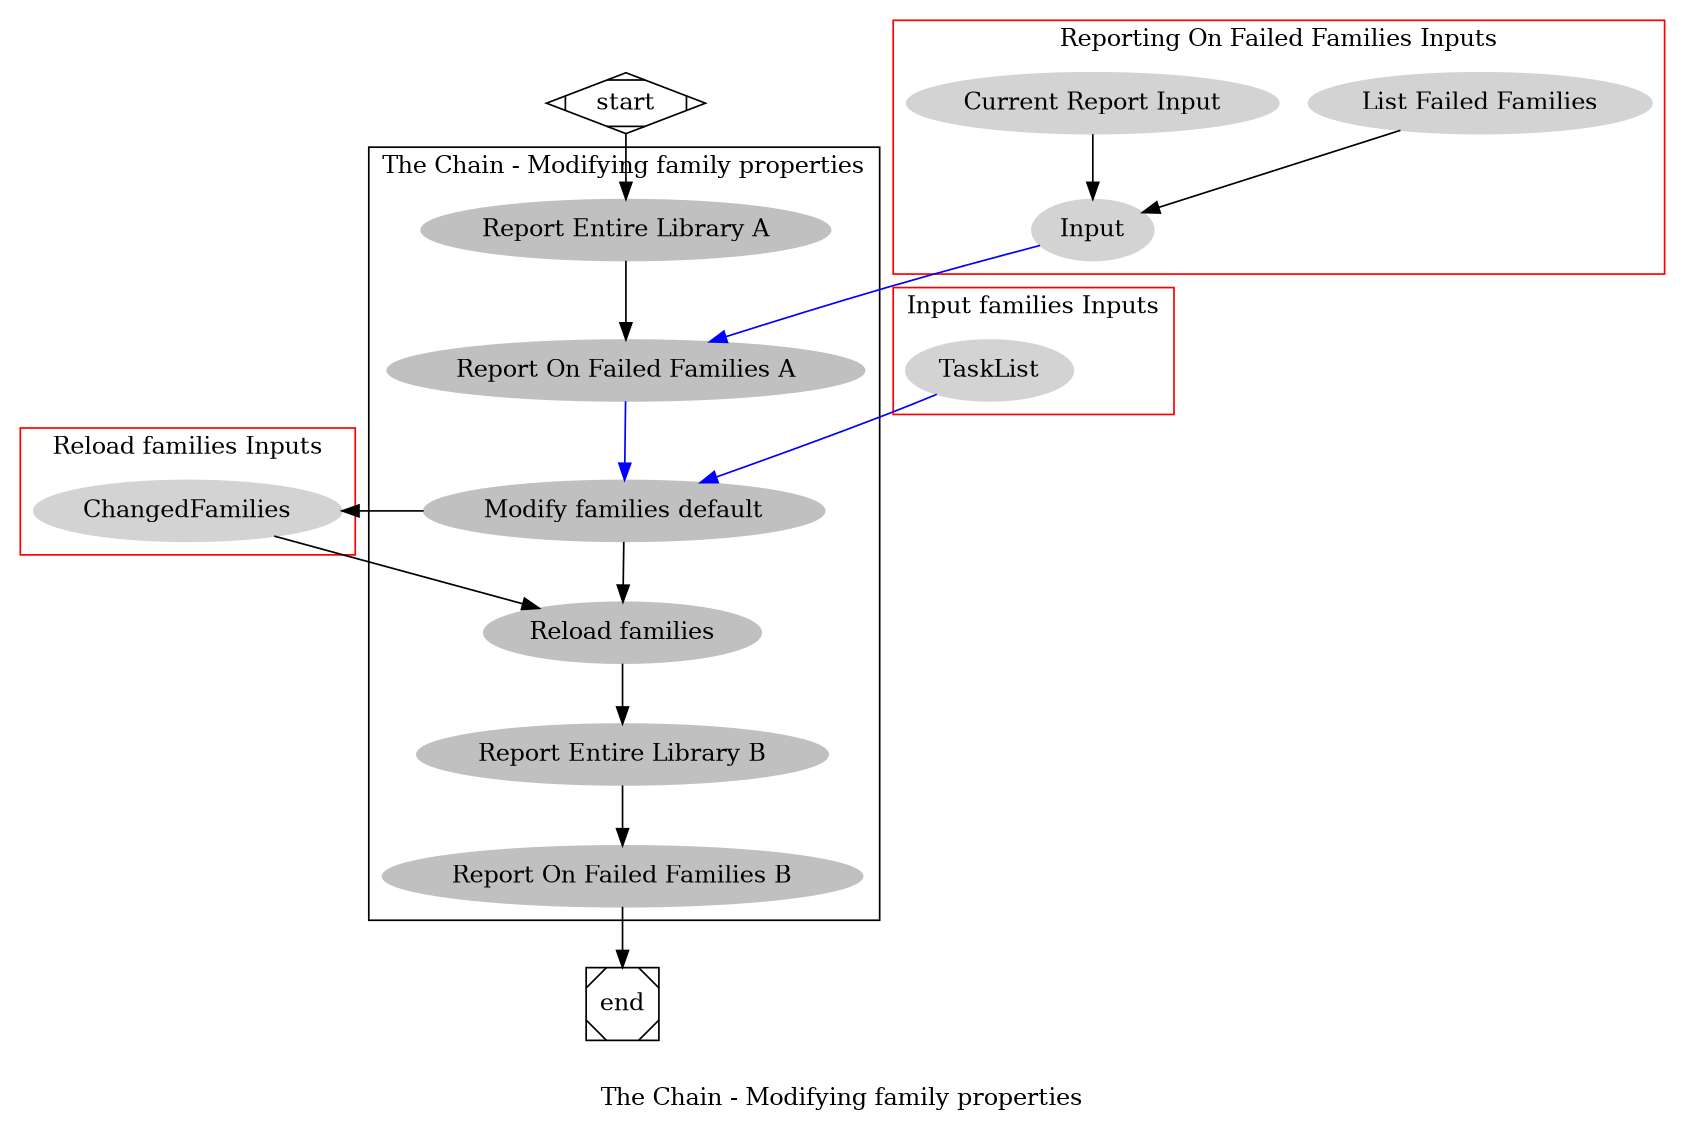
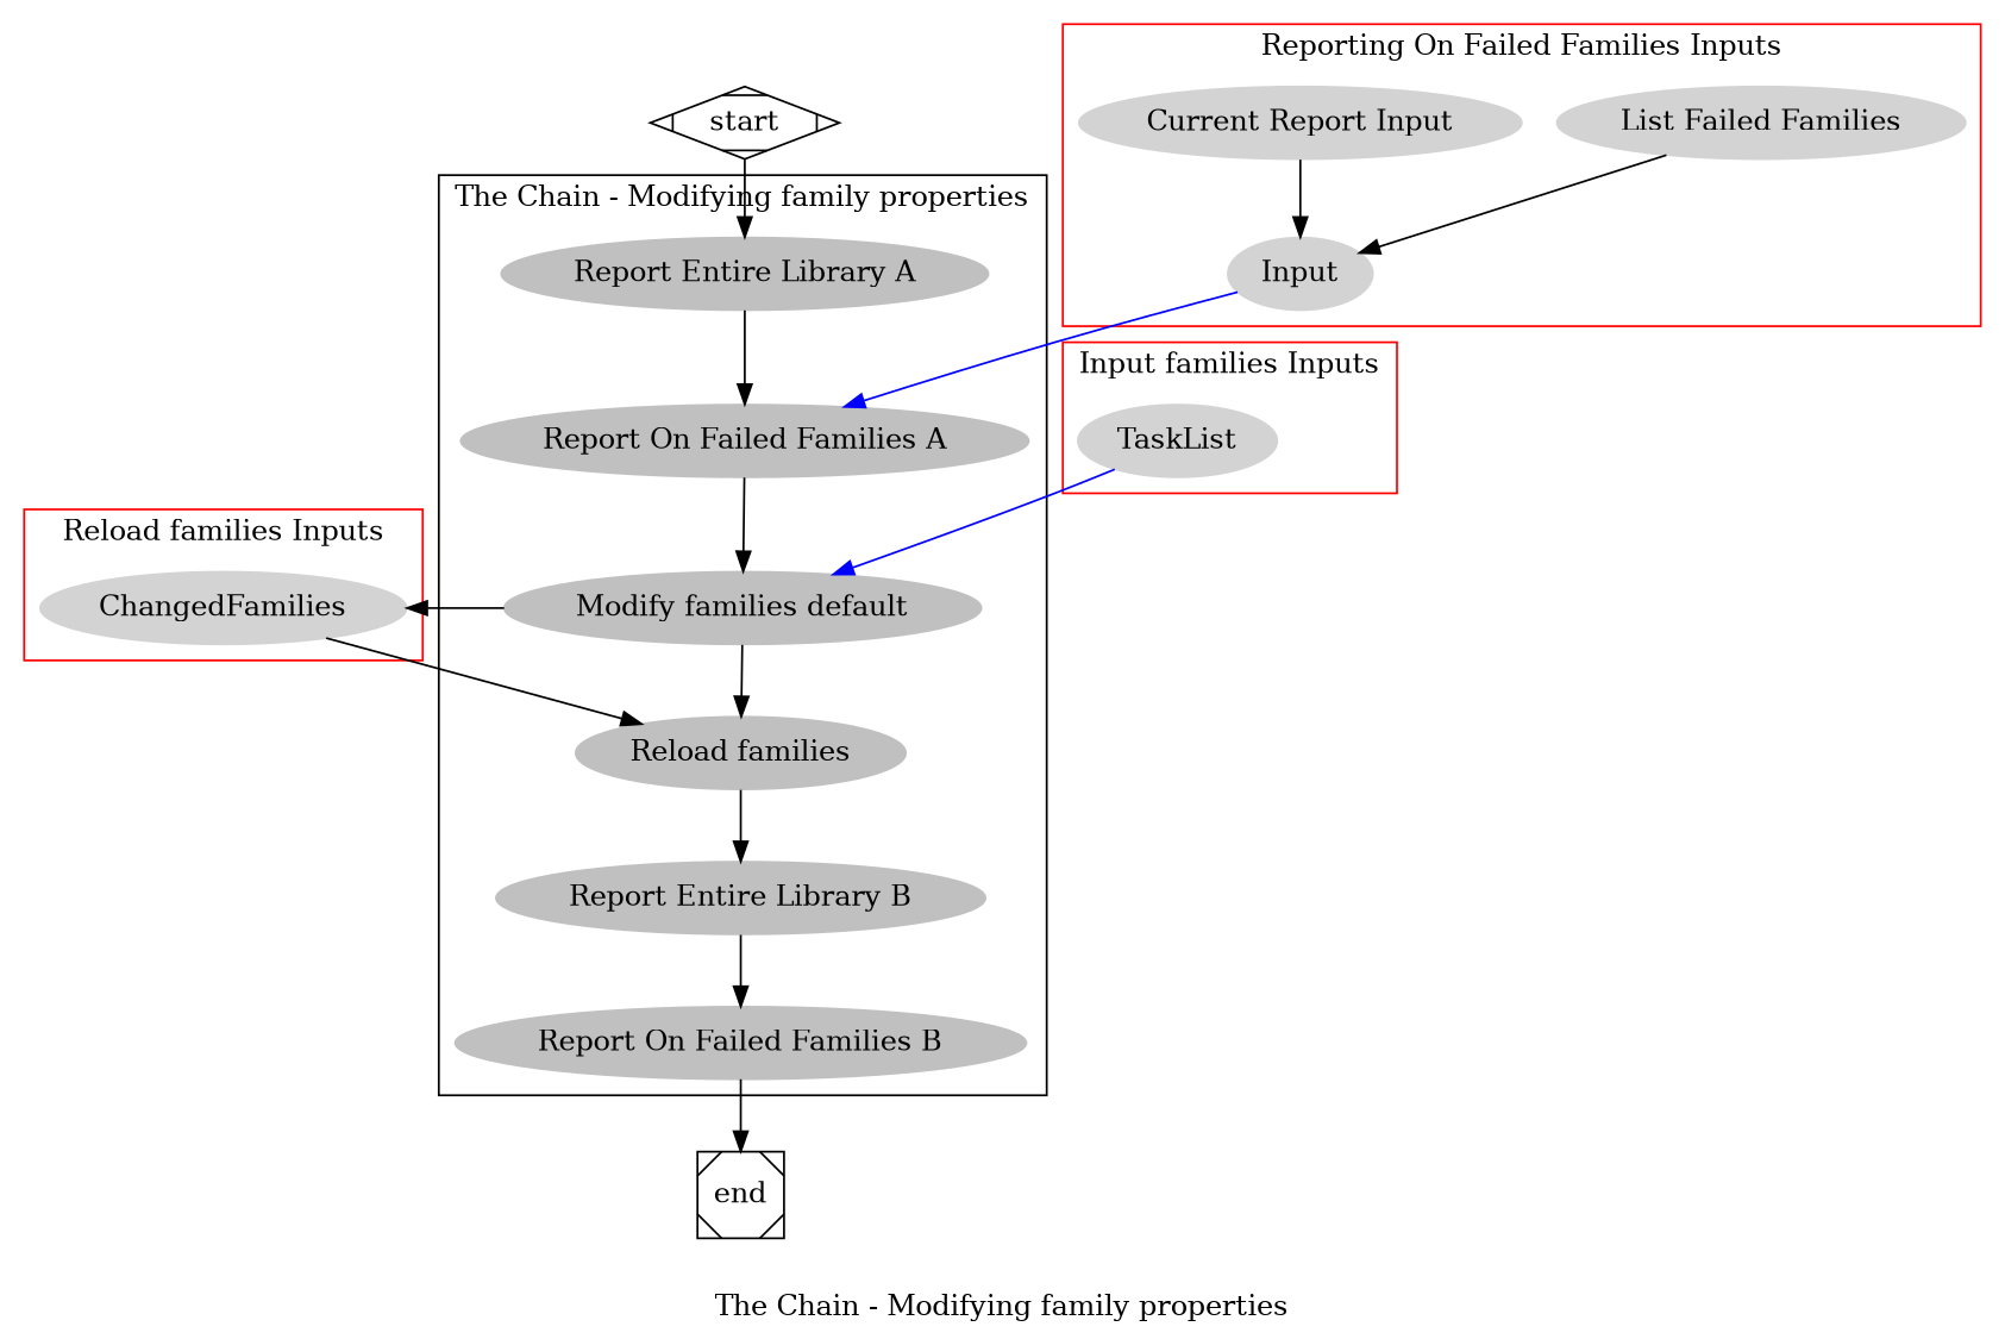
  digraph {
    label="The Chain - Modifying family properties"
    node [color=grey style=filled]
    "Report Entire Library A"
    "Report On Failed Families A"
    "Modify families default"
    "Reload families"
    "Report Entire Library B"
    "Report On Failed Families B"
    "List Failed Families" [color=lightgrey]
    Input [color=lightgrey]
    n9 [color=lightgrey label="Current Report Input"]
    TaskList [color=lightgrey]
    ChangedFamilies [color=lightgrey]
    end [shape=Msquare color="" style=""]
    start [shape=Mdiamond color="" style=""]
    subgraph cluster_1 {
      color=black
      "Report Entire Library A"
      "Report On Failed Families A"
      "Modify families default"
      "Reload families"
      "Report Entire Library B"
      "Report On Failed Families B"
    }
    subgraph cluster_2 {
      color=red
      label="Reporting On Failed Families Inputs"
      "List Failed Families"
      Input
      n9
    }
    subgraph cluster_3 {
      color=red
      label="Input families Inputs"
      TaskList
    }
    subgraph cluster_4 {
      color=red
      label="Reload families Inputs"
      ChangedFamilies
    }
    "Report Entire Library A" -> "Report On Failed Families A"
-   "Report On Failed Families A" -> "Modify families default" [color=blue]
+   "Report On Failed Families A" -> "Modify families default"
    "Modify families default" -> "Reload families"
    "Modify families default" -> ChangedFamilies
    "Reload families" -> "Report Entire Library B"
    "Report Entire Library B" -> "Report On Failed Families B"
    "Report On Failed Families B" -> end
    "List Failed Families" -> Input
    Input -> "Report On Failed Families A" [color=blue]
    n9 -> Input
    TaskList -> "Modify families default" [color=blue]
    ChangedFamilies -> "Reload families"
    start -> "Report Entire Library A"
  }
